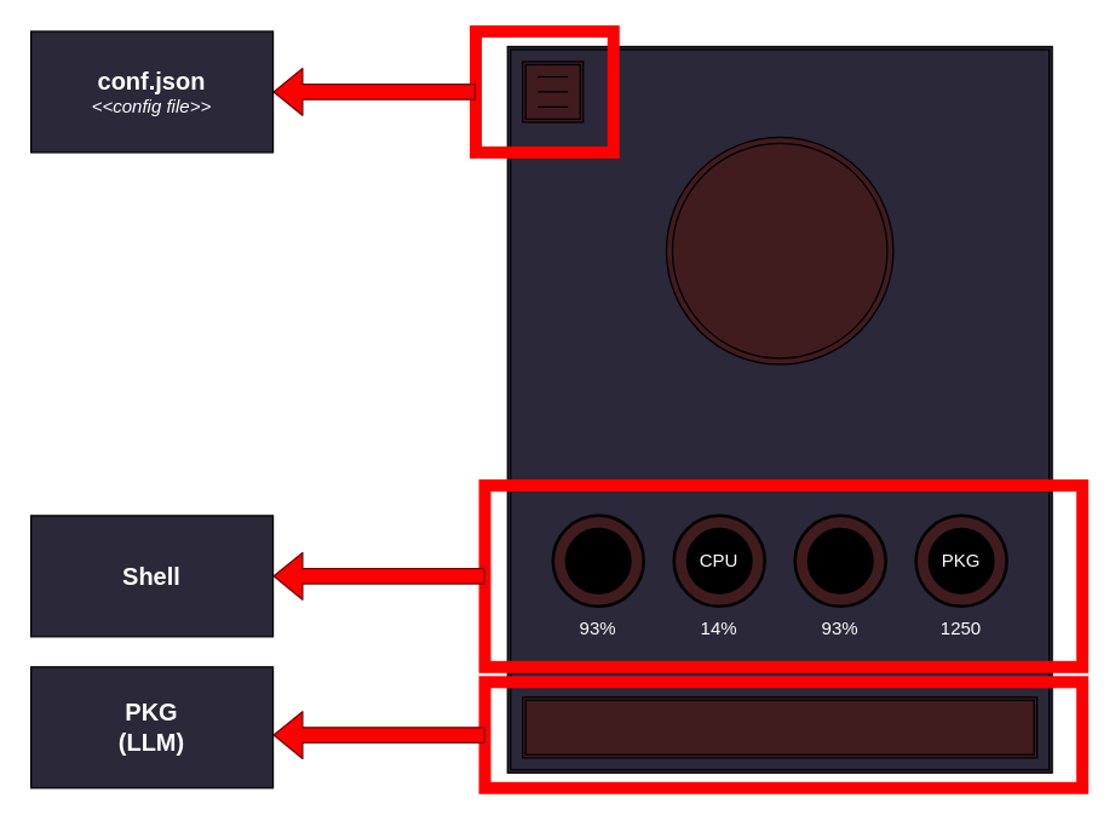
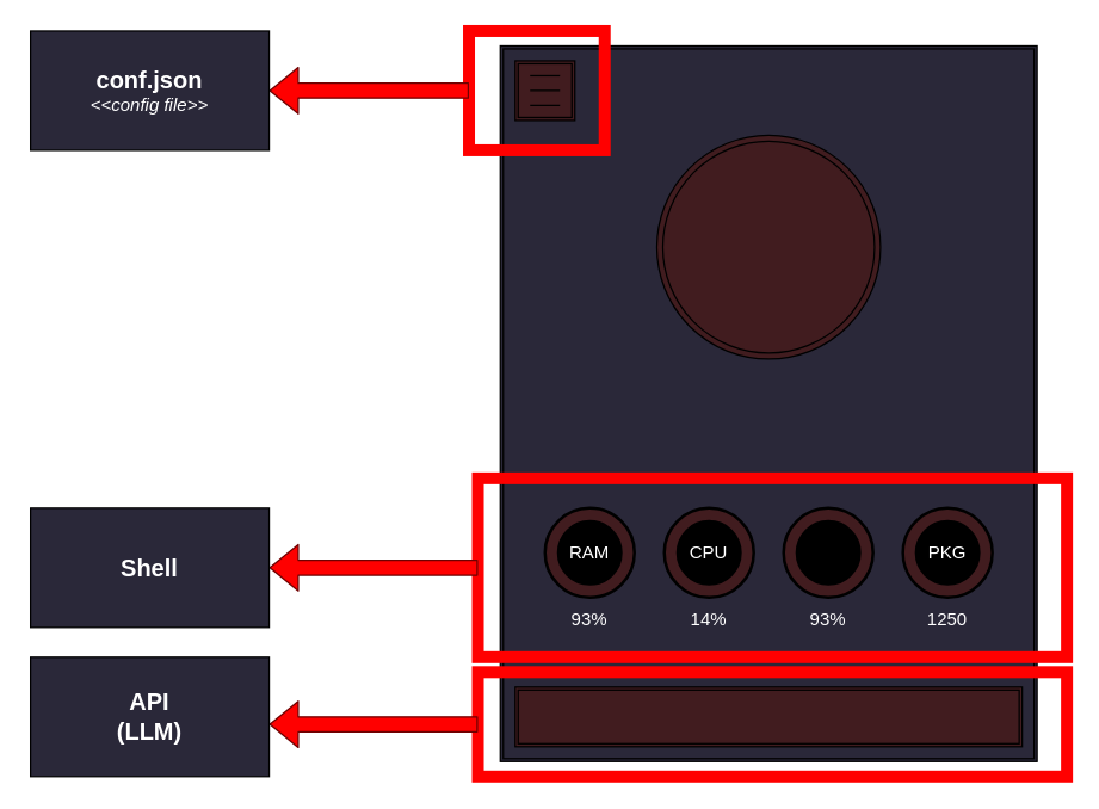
  <mxCell id="0" />
  <mxCell id="1" parent="0" />
  <mxCell id="2" value="" style="shape=ext;double=1;rounded=0;whiteSpace=wrap;html=1;fillColor=#2A2839;" vertex="1" parent="1"><mxGeometry x="335" y="30" width="360" height="480" as="geometry" /></mxCell>
  <mxCell id="3" value="" style="shape=ext;double=1;rounded=0;whiteSpace=wrap;html=1;fillColor=#411C1F;" vertex="1" parent="1"><mxGeometry x="345" y="40" width="40" height="40" as="geometry" /></mxCell>
  <mxCell id="4" value="" style="endArrow=none;html=1;jumpSize=12;" edge="1" parent="1"><mxGeometry width="50" height="50" relative="1" as="geometry"><mxPoint x="355" y="50" as="sourcePoint" /><mxPoint x="375" y="50" as="targetPoint" /></mxGeometry></mxCell>
  <mxCell id="5" value="" style="endArrow=none;html=1;jumpSize=12;" edge="1" parent="1"><mxGeometry width="50" height="50" relative="1" as="geometry"><mxPoint x="355" y="59.94" as="sourcePoint" /><mxPoint x="375" y="59.94" as="targetPoint" /></mxGeometry></mxCell>
  <mxCell id="6" value="" style="endArrow=none;html=1;jumpSize=12;" edge="1" parent="1"><mxGeometry width="50" height="50" relative="1" as="geometry"><mxPoint x="355" y="69.94" as="sourcePoint" /><mxPoint x="375" y="69.94" as="targetPoint" /></mxGeometry></mxCell>
  <mxCell id="7" value="" style="shape=ext;double=1;rounded=0;whiteSpace=wrap;html=1;fillColor=#411C1F;" vertex="1" parent="1"><mxGeometry x="345" y="460" width="340" height="40" as="geometry" /></mxCell>
  <mxCell id="8" value="" style="verticalLabelPosition=bottom;html=1;verticalAlign=top;strokeWidth=2;shape=mxgraph.lean_mapping.sequenced_pull_ball;fillColor=#411C1F;fontColor=#FFFFFF;" vertex="1" parent="1"><mxGeometry x="605" y="340" width="60" height="60" as="geometry" /></mxCell>
  <mxCell id="9" value="" style="verticalLabelPosition=bottom;html=1;verticalAlign=top;strokeWidth=2;shape=mxgraph.lean_mapping.sequenced_pull_ball;fillColor=#411C1F;fontColor=#FFFFFF;" vertex="1" parent="1"><mxGeometry x="525" y="340" width="60" height="60" as="geometry" /></mxCell>
  <mxCell id="10" value="" style="verticalLabelPosition=bottom;html=1;verticalAlign=top;strokeWidth=2;shape=mxgraph.lean_mapping.sequenced_pull_ball;fillColor=#411C1F;fontColor=#FFFFFF;" vertex="1" parent="1"><mxGeometry x="445" y="340" width="60" height="60" as="geometry" /></mxCell>
  <mxCell id="11" value="" style="verticalLabelPosition=bottom;html=1;verticalAlign=top;strokeWidth=2;shape=mxgraph.lean_mapping.sequenced_pull_ball;fillColor=#411C1F;fontColor=#FFFFFF;" vertex="1" parent="1"><mxGeometry x="365" y="340" width="60" height="60" as="geometry" /></mxCell>
  <mxCell id="12" value="" style="ellipse;shape=doubleEllipse;whiteSpace=wrap;html=1;aspect=fixed;fillColor=#411C1F;" vertex="1" parent="1"><mxGeometry x="440" y="90" width="150" height="150" as="geometry" /></mxCell>
+ <mxCell id="13" value="&lt;font&gt;RAM&lt;/font&gt;" style="text;html=1;strokeColor=none;fillColor=none;align=center;verticalAlign=middle;whiteSpace=wrap;rounded=0;fontFamily=Helvetica;fontSize=12;fontColor=#FFFFFF;" vertex="1" parent="1"><mxGeometry x="365" y="355" width="60" height="30" as="geometry" /></mxCell>
  <mxCell id="14" value="&lt;font&gt;CPU&lt;/font&gt;" style="text;html=1;strokeColor=none;fillColor=none;align=center;verticalAlign=middle;whiteSpace=wrap;rounded=0;fontFamily=Helvetica;fontSize=12;fontColor=#FFFFFF;" vertex="1" parent="1"><mxGeometry x="445" y="355" width="60" height="30" as="geometry" /></mxCell>
  <mxCell id="15" value="&lt;font&gt;PKG&lt;/font&gt;" style="text;html=1;strokeColor=none;fillColor=none;align=center;verticalAlign=middle;whiteSpace=wrap;rounded=0;fontFamily=Helvetica;fontSize=12;fontColor=#FFFFFF;" vertex="1" parent="1"><mxGeometry x="605" y="355" width="60" height="30" as="geometry" /></mxCell>
  <mxCell id="16" value="&lt;font&gt;93%&lt;/font&gt;" style="text;html=1;strokeColor=none;fillColor=none;align=center;verticalAlign=middle;whiteSpace=wrap;rounded=0;fontFamily=Helvetica;fontSize=12;fontColor=#FFFFFF;" vertex="1" parent="1"><mxGeometry x="365" y="400" width="60" height="30" as="geometry" /></mxCell>
  <mxCell id="17" value="&lt;font&gt;14%&lt;/font&gt;" style="text;html=1;strokeColor=none;fillColor=none;align=center;verticalAlign=middle;whiteSpace=wrap;rounded=0;fontFamily=Helvetica;fontSize=12;fontColor=#FFFFFF;" vertex="1" parent="1"><mxGeometry x="445" y="400" width="60" height="30" as="geometry" /></mxCell>
  <mxCell id="18" value="&lt;font&gt;93%&lt;/font&gt;" style="text;html=1;strokeColor=none;fillColor=none;align=center;verticalAlign=middle;whiteSpace=wrap;rounded=0;fontFamily=Helvetica;fontSize=12;fontColor=#FFFFFF;" vertex="1" parent="1"><mxGeometry x="525" y="400" width="60" height="30" as="geometry" /></mxCell>
  <mxCell id="19" value="&lt;font&gt;1250&lt;/font&gt;" style="text;html=1;strokeColor=none;fillColor=none;align=center;verticalAlign=middle;whiteSpace=wrap;rounded=0;fontFamily=Helvetica;fontSize=12;fontColor=#FFFFFF;" vertex="1" parent="1"><mxGeometry x="605" y="400" width="60" height="30" as="geometry" /></mxCell>
  <mxCell id="20" value="" style="rounded=0;whiteSpace=wrap;html=1;strokeColor=#FF0000;fontFamily=Helvetica;fontSize=8;fontColor=#FFFFFF;fillColor=none;strokeWidth=8;" vertex="1" parent="1"><mxGeometry x="320" y="320" width="395" height="120" as="geometry" /></mxCell>
  <mxCell id="21" value="" style="rounded=0;whiteSpace=wrap;html=1;strokeColor=#FF0000;fontFamily=Helvetica;fontSize=8;fontColor=#2A2839;fillColor=none;strokeWidth=8;" vertex="1" parent="1"><mxGeometry x="320" y="450" width="395" height="70" as="geometry" /></mxCell>
  <mxCell id="22" value="" style="rounded=0;whiteSpace=wrap;html=1;strokeColor=#FF0000;fontFamily=Helvetica;fontSize=8;fontColor=#2A2839;fillColor=none;strokeWidth=8;" vertex="1" parent="1"><mxGeometry x="314" y="20" width="91" height="80" as="geometry" /></mxCell>
  <mxCell id="23" value="" style="shape=flexArrow;endArrow=classic;html=1;fontFamily=Helvetica;fontSize=8;fontColor=#2A2839;jumpSize=12;exitX=0;exitY=0.5;exitDx=0;exitDy=0;fillColor=#FF0000;strokeColor=#6F0000;" edge="1" parent="1" source="20"><mxGeometry width="50" height="50" relative="1" as="geometry"><mxPoint x="140" y="380" as="sourcePoint" /><mxPoint x="180" y="380" as="targetPoint" /></mxGeometry></mxCell>
  <mxCell id="24" value="" style="shape=flexArrow;endArrow=classic;html=1;fontFamily=Helvetica;fontSize=8;fontColor=#2A2839;jumpSize=12;exitX=0;exitY=0.5;exitDx=0;exitDy=0;fillColor=#FF0000;strokeColor=#6F0000;" edge="1" parent="1" source="21"><mxGeometry width="50" height="50" relative="1" as="geometry"><mxPoint x="310" y="484.5" as="sourcePoint" /><mxPoint x="180" y="485" as="targetPoint" /></mxGeometry></mxCell>
  <mxCell id="25" value="" style="shape=flexArrow;endArrow=classic;html=1;fontFamily=Helvetica;fontSize=8;fontColor=#2A2839;jumpSize=12;exitX=0;exitY=0.5;exitDx=0;exitDy=0;fillColor=#FF0000;strokeColor=#6F0000;" edge="1" parent="1" source="22"><mxGeometry width="50" height="50" relative="1" as="geometry"><mxPoint x="310" y="70" as="sourcePoint" /><mxPoint x="180" y="60" as="targetPoint" /></mxGeometry></mxCell>
  <mxCell id="26" value="&lt;b style=&quot;color: rgb(255, 255, 255); font-size: 16px;&quot;&gt;Shell&lt;/b&gt;" style="rounded=1;whiteSpace=wrap;html=1;strokeColor=default;fontFamily=Helvetica;fontSize=8;fontColor=#2A2839;fillColor=#2A2839;arcSize=0;" vertex="1" parent="1"><mxGeometry x="20" y="340" width="160" height="80" as="geometry" /></mxCell>
- <mxCell id="27" value="&lt;font color=&quot;#ffffff&quot;&gt;&lt;span style=&quot;font-size: 16px;&quot;&gt;&lt;b&gt;PKG&lt;br&gt;(LLM)&lt;br&gt;&lt;/b&gt;&lt;/span&gt;&lt;/font&gt;" style="rounded=1;whiteSpace=wrap;html=1;strokeColor=default;fontFamily=Helvetica;fontSize=8;fontColor=#2A2839;fillColor=#2A2839;arcSize=0;" vertex="1" parent="1"><mxGeometry x="20" y="440" width="160" height="80" as="geometry" /></mxCell>
+ <mxCell id="27" value="&lt;font color=&quot;#ffffff&quot;&gt;&lt;span style=&quot;font-size: 16px;&quot;&gt;&lt;b&gt;API&lt;br&gt;(LLM)&lt;br&gt;&lt;/b&gt;&lt;/span&gt;&lt;/font&gt;" style="rounded=1;whiteSpace=wrap;html=1;strokeColor=default;fontFamily=Helvetica;fontSize=8;fontColor=#2A2839;fillColor=#2A2839;arcSize=0;" vertex="1" parent="1"><mxGeometry x="20" y="440" width="160" height="80" as="geometry" /></mxCell>
  <mxCell id="28" value="&lt;font style=&quot;&quot; color=&quot;#ffffff&quot;&gt;&lt;b style=&quot;font-size: 16px;&quot;&gt;conf.json&lt;/b&gt;&lt;br&gt;&lt;i style=&quot;&quot;&gt;&lt;font style=&quot;font-size: 12px;&quot;&gt;&amp;lt;&amp;lt;config file&amp;gt;&amp;gt;&lt;/font&gt;&lt;/i&gt;&lt;br&gt;&lt;/font&gt;" style="rounded=1;whiteSpace=wrap;html=1;strokeColor=default;fontFamily=Helvetica;fontSize=8;fontColor=#2A2839;fillColor=#2A2839;arcSize=0;" vertex="1" parent="1"><mxGeometry x="20" y="20" width="160" height="80" as="geometry" /></mxCell>
